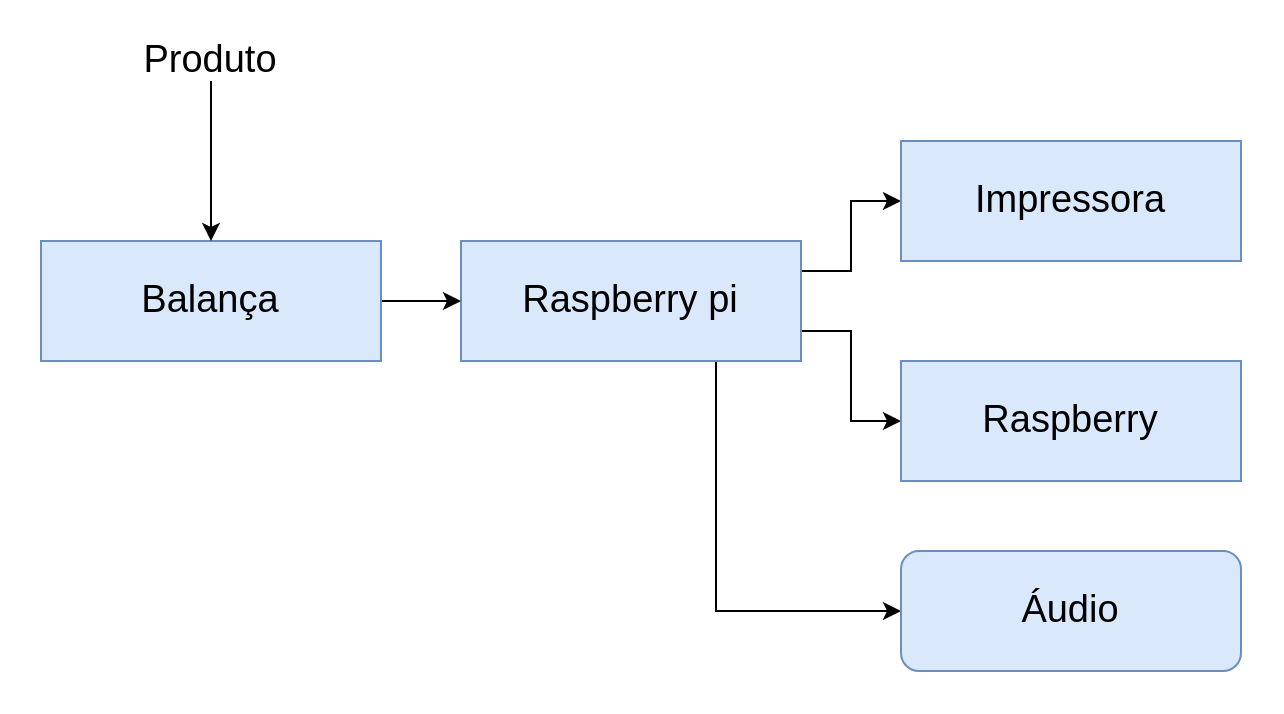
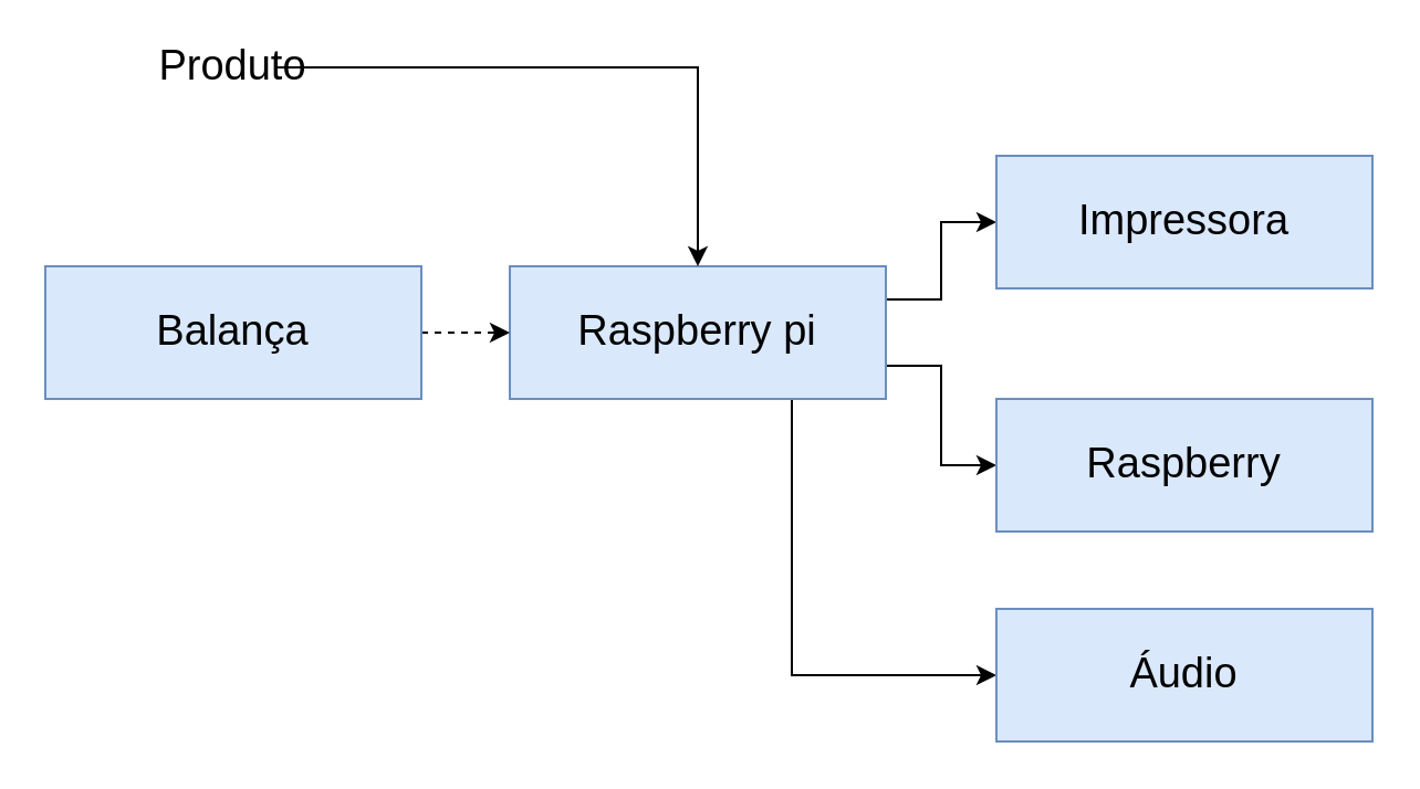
  <mxCell id="0" />
  <mxCell id="1" parent="0" />
  <mxCell id="2" style="edgeStyle=orthogonalEdgeStyle;rounded=0;orthogonalLoop=1;jettySize=auto;html=1;exitX=1;exitY=0.25;exitDx=0;exitDy=0;entryX=0;entryY=0.5;entryDx=0;entryDy=0;" parent="1" source="5" target="6" edge="1"><mxGeometry relative="1" as="geometry" /></mxCell>
  <mxCell id="3" style="edgeStyle=orthogonalEdgeStyle;rounded=0;orthogonalLoop=1;jettySize=auto;html=1;exitX=1;exitY=0.75;exitDx=0;exitDy=0;entryX=0;entryY=0.5;entryDx=0;entryDy=0;" parent="1" source="5" target="7" edge="1"><mxGeometry relative="1" as="geometry" /></mxCell>
  <mxCell id="4" style="edgeStyle=orthogonalEdgeStyle;rounded=0;orthogonalLoop=1;jettySize=auto;html=1;exitX=0.75;exitY=1;exitDx=0;exitDy=0;entryX=0;entryY=0.5;entryDx=0;entryDy=0;" parent="1" source="5" target="8" edge="1"><mxGeometry relative="1" as="geometry" /></mxCell>
  <mxCell id="5" value="&lt;span&gt;&lt;font style=&quot;font-size: 19px&quot;&gt;Raspberry pi&lt;/font&gt;&lt;/span&gt;" style="rounded=0;whiteSpace=wrap;html=1;align=center;fillColor=#dae8fc;strokeColor=#6c8ebf;" parent="1" vertex="1"><mxGeometry x="230" y="120" width="170" height="60" as="geometry" /></mxCell>
  <mxCell id="6" value="&lt;span&gt;&lt;font style=&quot;font-size: 19px&quot;&gt;Impressora&lt;/font&gt;&lt;/span&gt;" style="rounded=0;whiteSpace=wrap;html=1;align=center;fillColor=#dae8fc;strokeColor=#6c8ebf;" parent="1" vertex="1"><mxGeometry x="450" y="70" width="170" height="60" as="geometry" /></mxCell>
  <mxCell id="7" value="&lt;span&gt;&lt;font style=&quot;font-size: 19px&quot;&gt;Raspberry&lt;/font&gt;&lt;/span&gt;" style="rounded=0;whiteSpace=wrap;html=1;align=center;fillColor=#dae8fc;strokeColor=#6c8ebf;" parent="1" vertex="1"><mxGeometry x="450" y="180" width="170" height="60" as="geometry" /></mxCell>
- <mxCell id="8" value="&lt;span style=&quot;font-size: 19px&quot;&gt;Áudio&lt;/span&gt;" style="whiteSpace=wrap;html=1;align=center;fillColor=#dae8fc;strokeColor=#6c8ebf;rounded=1;" parent="1" vertex="1"><mxGeometry x="450" y="275" width="170" height="60" as="geometry" /></mxCell>
- <mxCell id="9" style="edgeStyle=orthogonalEdgeStyle;rounded=0;orthogonalLoop=1;jettySize=auto;html=1;entryX=0;entryY=0.5;entryDx=0;entryDy=0;" parent="1" source="10" target="5" edge="1"><mxGeometry relative="1" as="geometry" /></mxCell>
+ <mxCell id="8" value="&lt;span style=&quot;font-size: 19px&quot;&gt;Áudio&lt;/span&gt;" style="rounded=0;whiteSpace=wrap;html=1;align=center;fillColor=#dae8fc;strokeColor=#6c8ebf;" parent="1" vertex="1"><mxGeometry x="450" y="275" width="170" height="60" as="geometry" /></mxCell>
+ <mxCell id="9" style="edgeStyle=orthogonalEdgeStyle;rounded=0;orthogonalLoop=1;jettySize=auto;html=1;entryX=0;entryY=0.5;entryDx=0;entryDy=0;dashed=1;" parent="1" source="10" target="5" edge="1"><mxGeometry relative="1" as="geometry" /></mxCell>
  <mxCell id="10" value="&lt;span&gt;&lt;font style=&quot;font-size: 19px&quot;&gt;Balança&lt;/font&gt;&lt;/span&gt;" style="rounded=0;whiteSpace=wrap;html=1;align=center;fillColor=#dae8fc;strokeColor=#6c8ebf;" parent="1" vertex="1"><mxGeometry x="20" y="120" width="170" height="60" as="geometry" /></mxCell>
- <mxCell id="11" style="edgeStyle=orthogonalEdgeStyle;rounded=0;orthogonalLoop=1;jettySize=auto;html=1;" parent="1" source="12" target="10" edge="1"><mxGeometry relative="1" as="geometry" /></mxCell>
+ <mxCell id="11" style="edgeStyle=orthogonalEdgeStyle;rounded=0;orthogonalLoop=1;jettySize=auto;html=1;" parent="1" source="12" target="5" edge="1"><mxGeometry relative="1" as="geometry" /></mxCell>
  <mxCell id="12" value="&lt;font style=&quot;font-size: 19px&quot;&gt;Produto&lt;/font&gt;" style="text;html=1;strokeColor=none;fillColor=none;align=center;verticalAlign=middle;whiteSpace=wrap;rounded=0;" parent="1" vertex="1"><mxGeometry x="85" y="20" width="40" height="20" as="geometry" /></mxCell>
